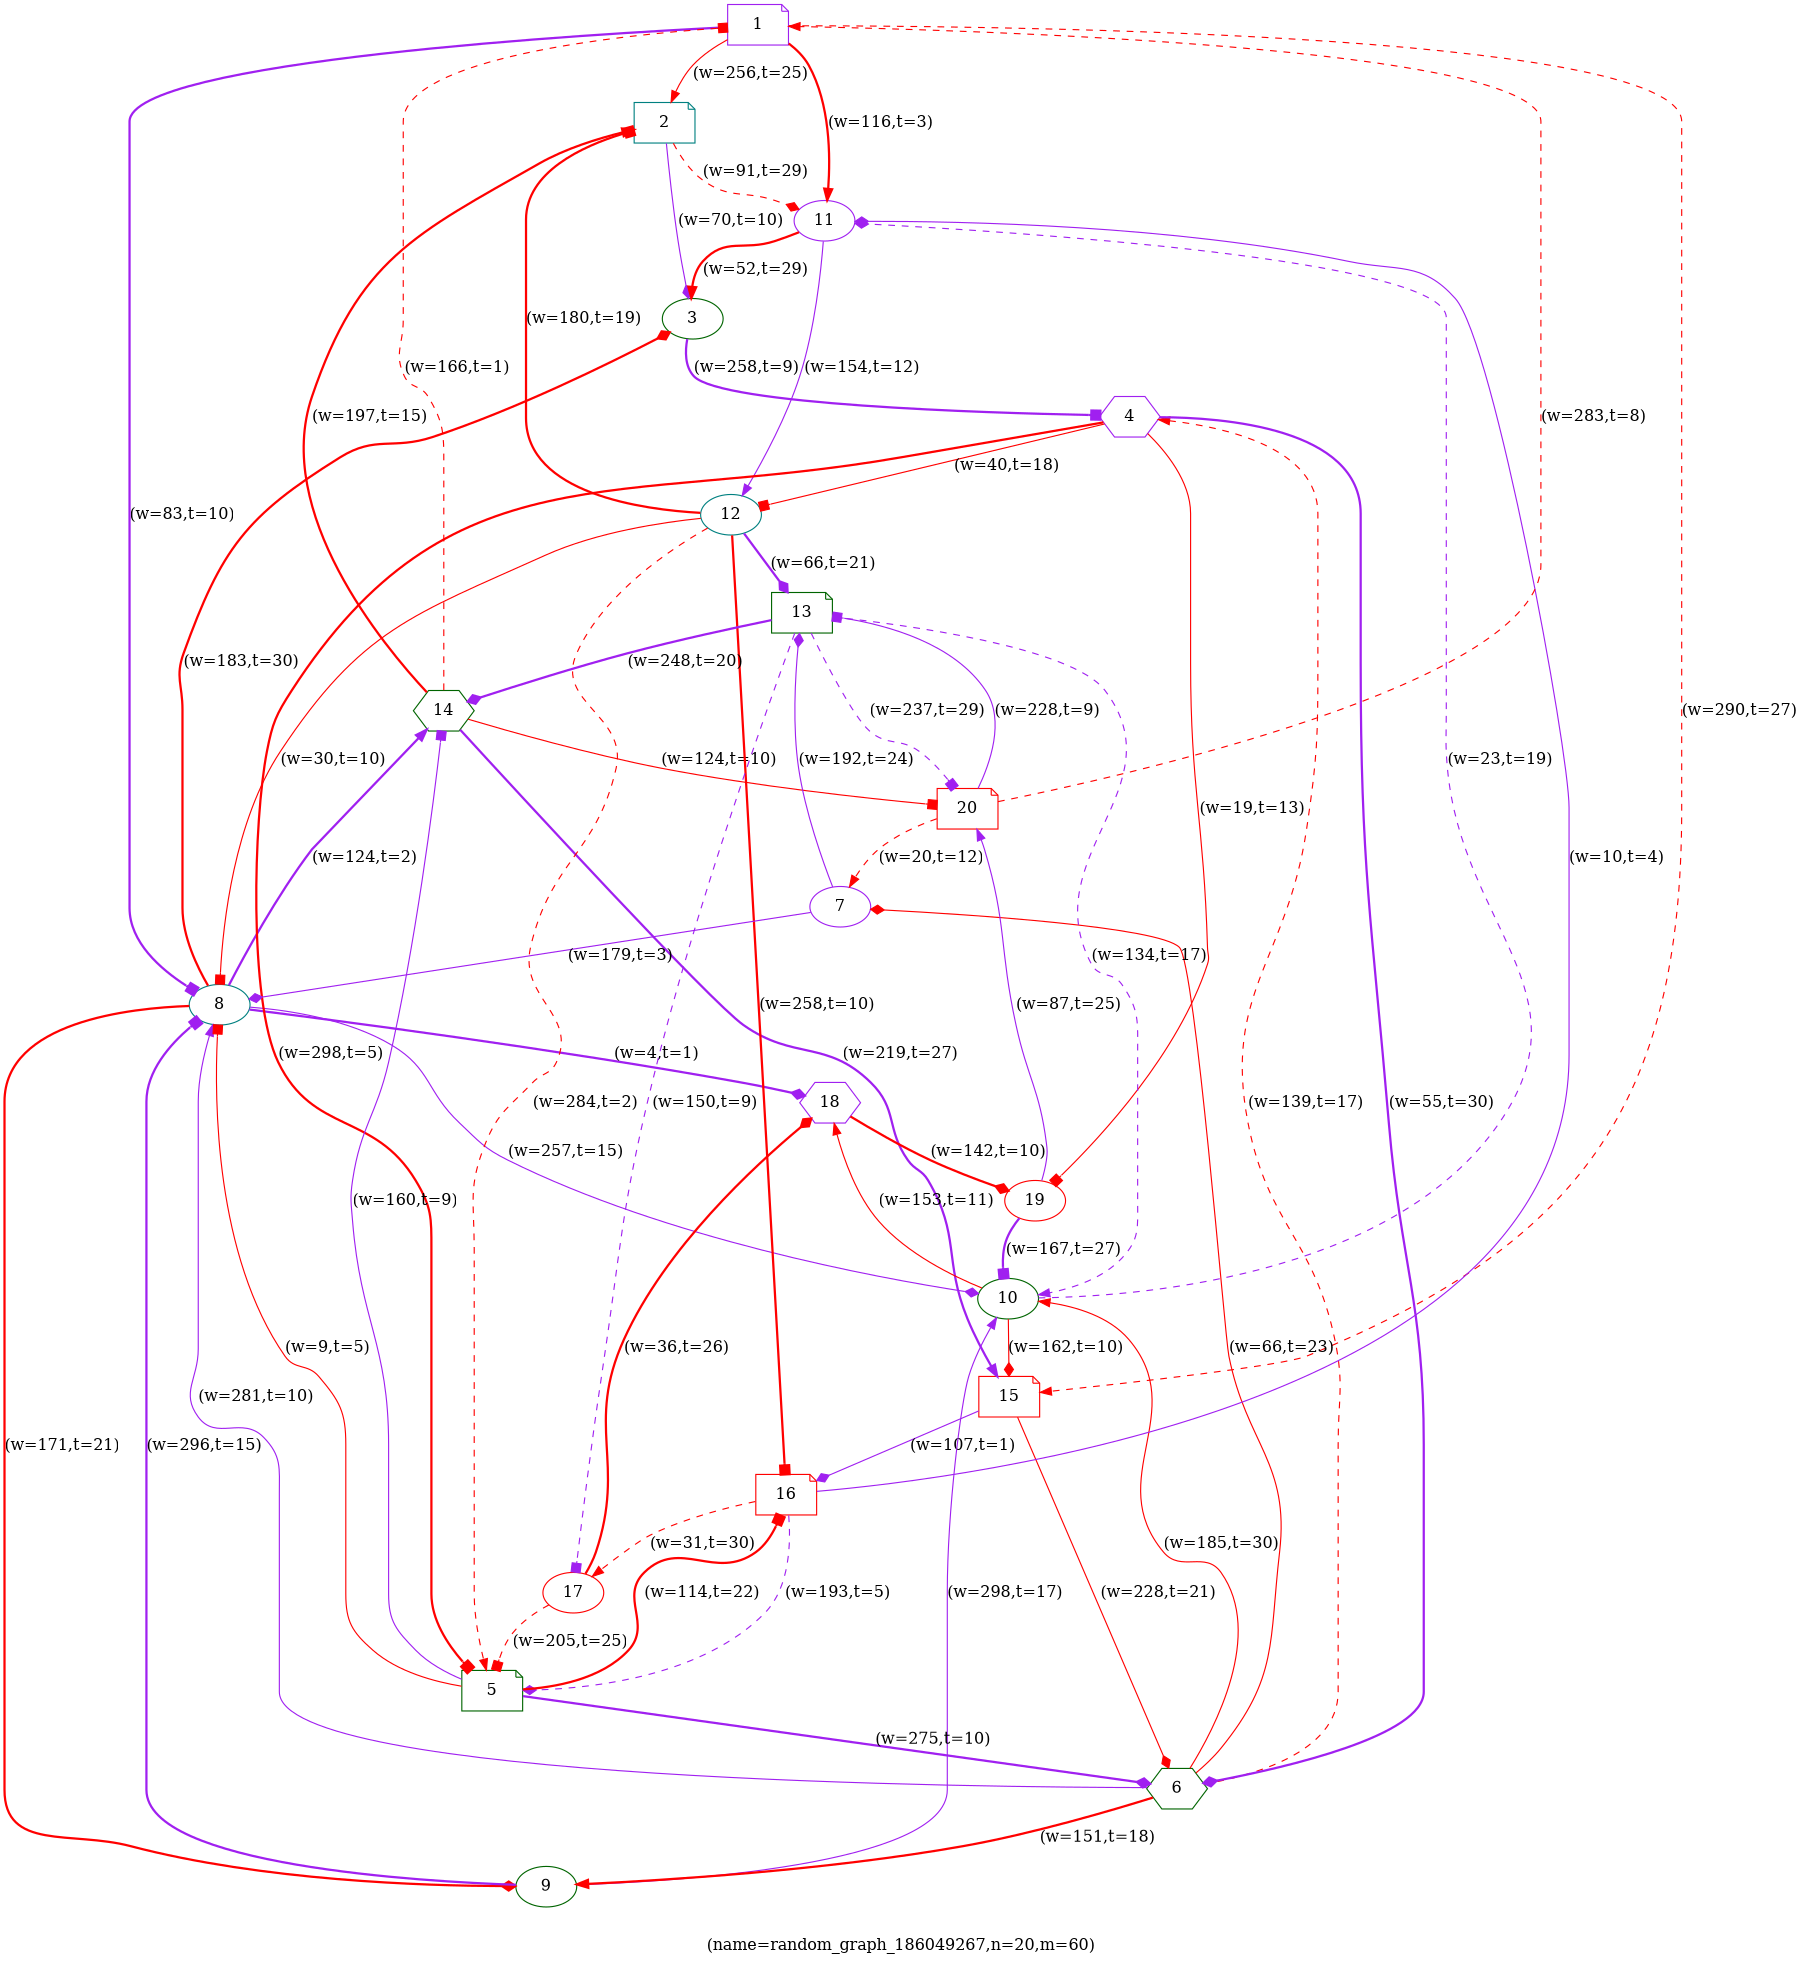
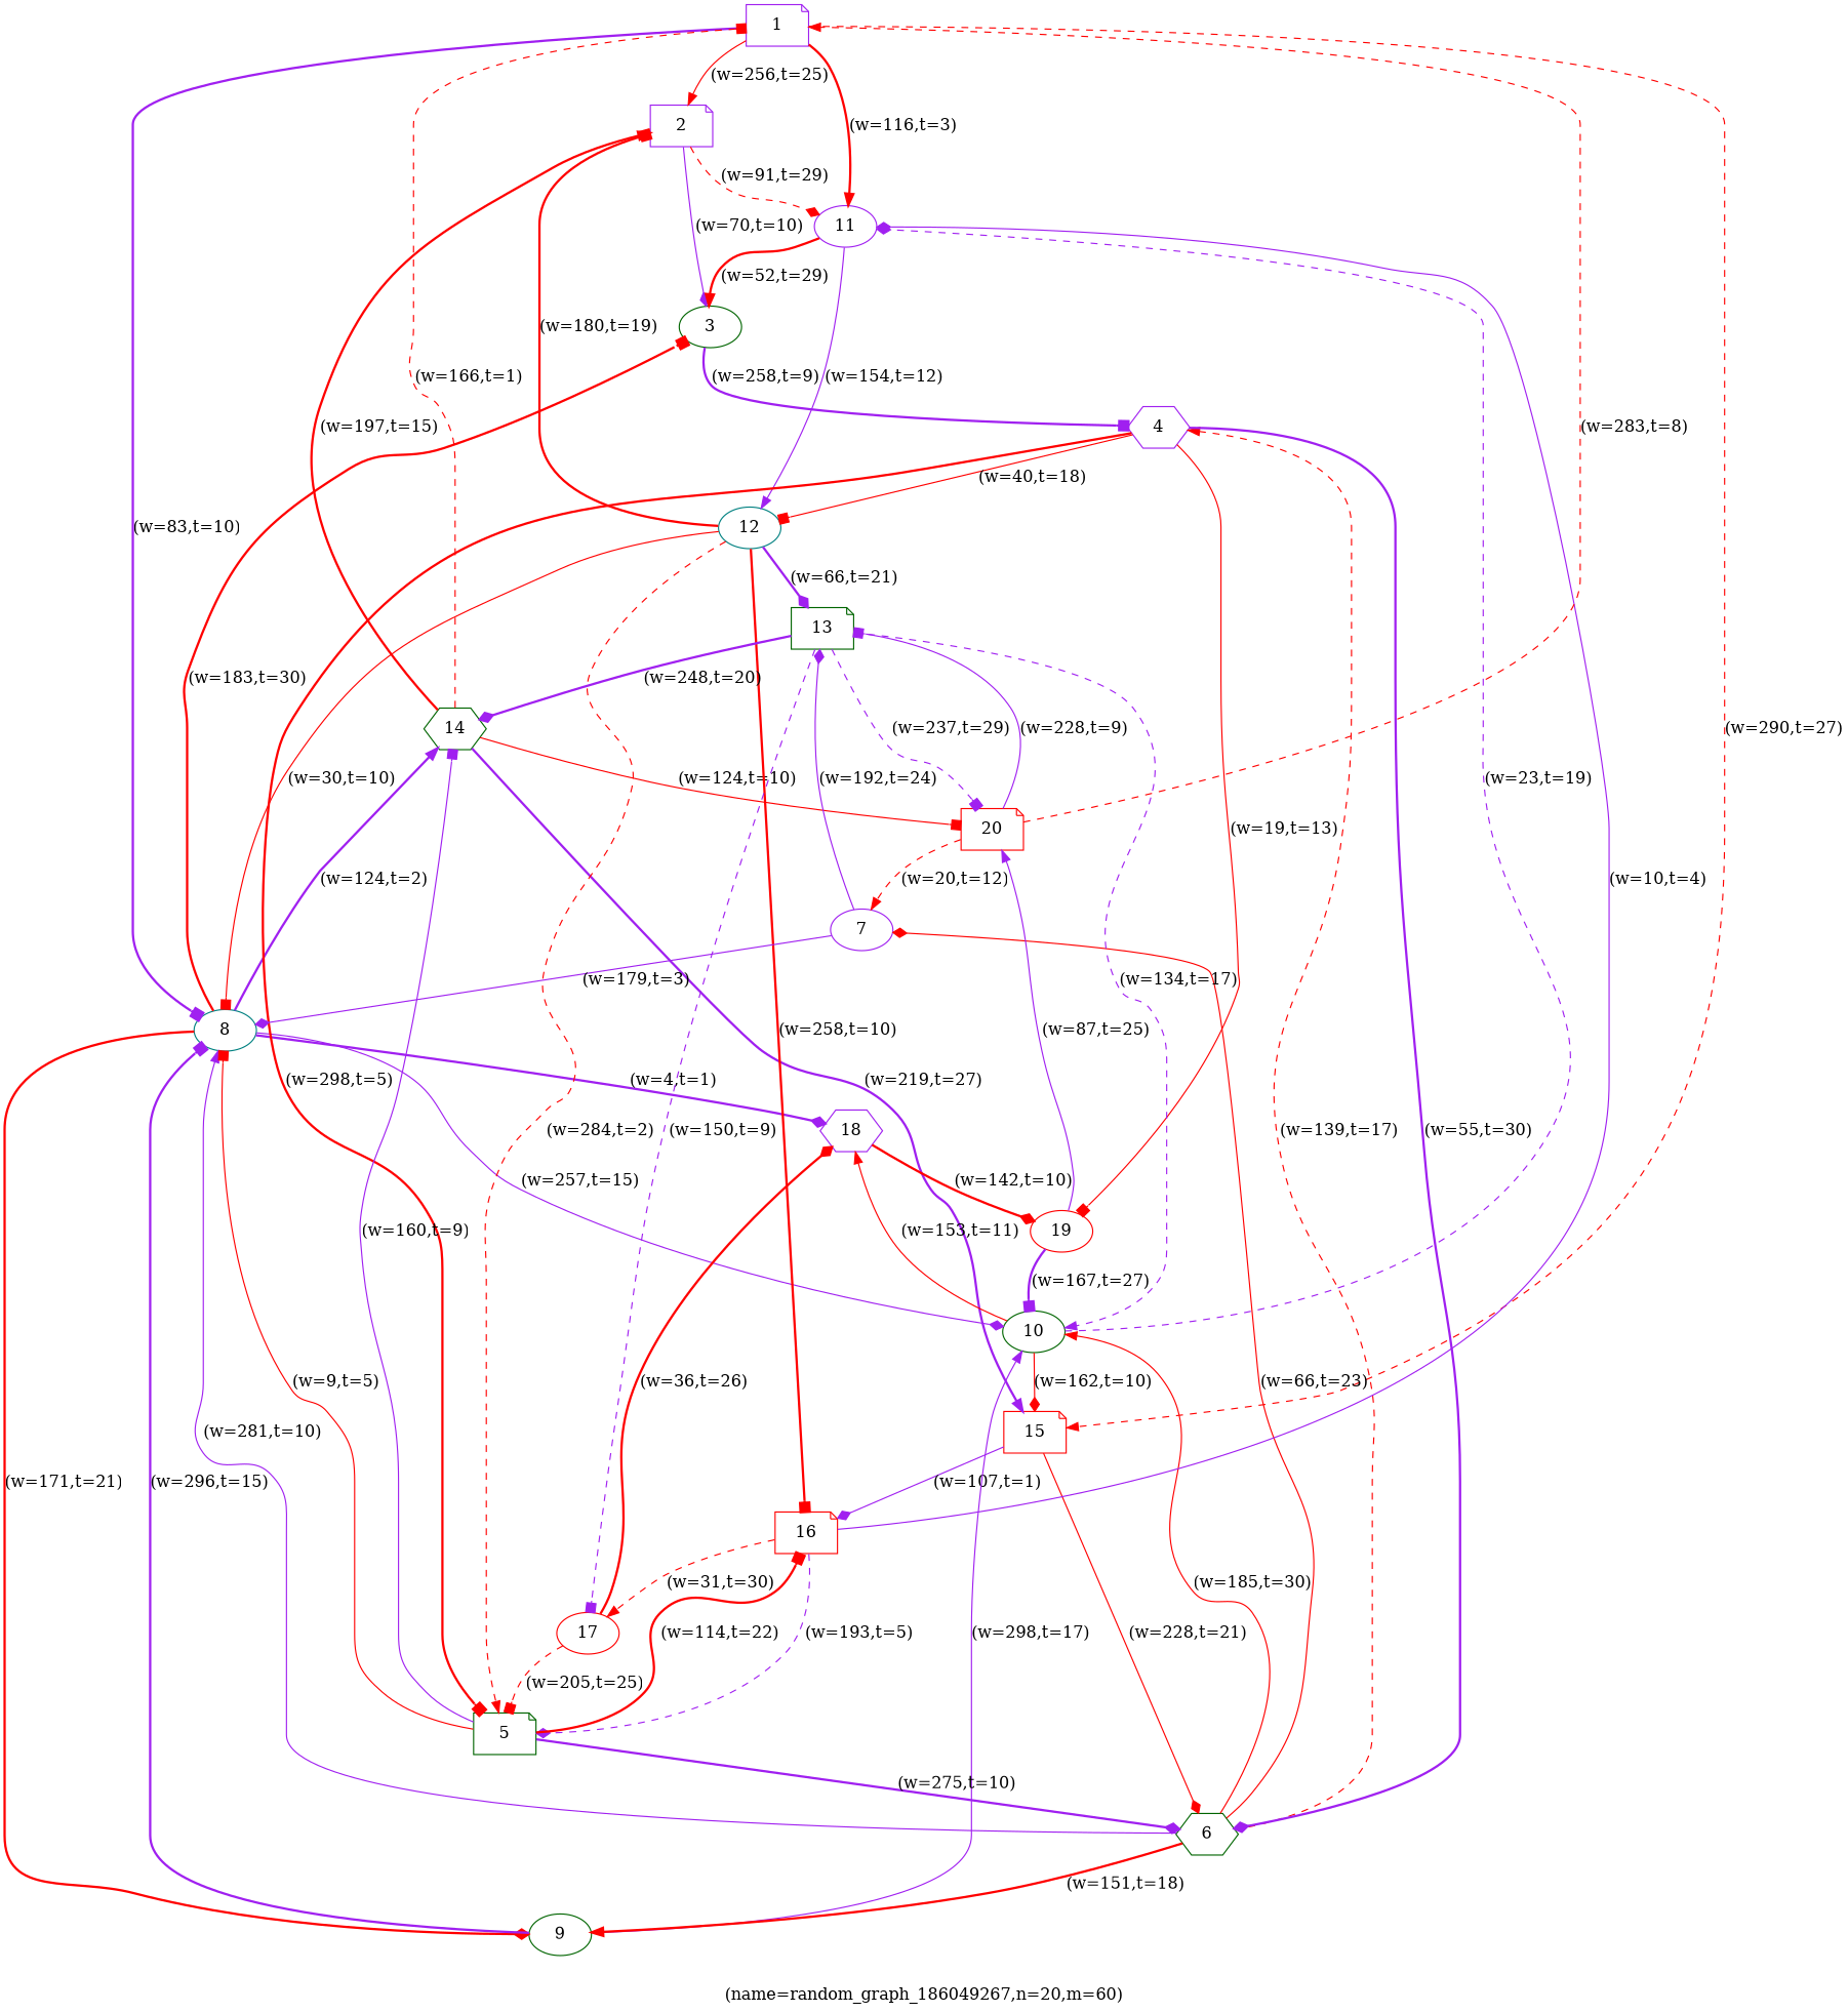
  digraph {
    label="(name=random_graph_186049267,n=20,m=60)"
    node [color=darkgreen shape=ellipse]
    edge [arrowhead=diamond color=red style=solid]
    n1 [color=purple label=1 shape=note]
-   n2 [color=teal label=2 shape=note]
+   n2 [color=purple label=2 shape=note]
    n3 [color=teal label=8]
    n4 [color=purple label=11]
    n5 [color=red label=15 shape=note]
    n6 [label=3]
    n7 [label=14 shape=hexagon]
    n8 [label=9]
    n9 [label=10]
    n10 [color=purple label=18 shape=hexagon]
    n11 [color=teal label=12]
    n12 [label=6 shape=hexagon]
    n13 [color=red label=16 shape=note]
    n14 [color=purple label=4 shape=hexagon]
    n15 [label=5 shape=note]
    n16 [color=red label=19]
    n17 [color=purple label=7]
    n18 [label=13 shape=note]
    n19 [color=red label=20 shape=note]
    n20 [color=red label=17]
    n1 -> n2 [arrowhead=normal label="(w=256,t=25)"]
    n1 -> n3 [arrowhead=box color=purple label="(w=83,t=10)" style=bold]
    n1 -> n4 [arrowhead=normal label="(w=116,t=3)" style=bold]
    n1 -> n5 [arrowhead=normal label="(w=290,t=27)" style=dashed]
    n2 -> n4 [label="(w=91,t=29)" style=dashed]
    n2 -> n6 [color=purple label="(w=70,t=10)"]
-   n3 -> n6 [label="(w=183,t=30)" style=bold]
+   n3 -> n6 [arrowhead=box label="(w=183,t=30)" style=bold]
    n3 -> n7 [arrowhead=normal color=purple label="(w=124,t=2)" style=bold]
    n3 -> n8 [label="(w=171,t=21)" style=bold]
    n3 -> n9 [color=purple label="(w=257,t=15)"]
    n3 -> n10 [color=purple label="(w=4,t=1)" style=bold]
    n4 -> n6 [arrowhead=normal label="(w=52,t=29)" style=bold]
    n4 -> n11 [arrowhead=normal color=purple label="(w=154,t=12)"]
    n5 -> n12 [label="(w=228,t=21)"]
    n5 -> n13 [color=purple label="(w=107,t=1)"]
    n6 -> n14 [arrowhead=box color=purple label="(w=258,t=9)" style=bold]
    n7 -> n1 [arrowhead=box label="(w=166,t=1)" style=dashed]
    n7 -> n2 [arrowhead=normal label="(w=197,t=15)" style=bold]
    n7 -> n5 [arrowhead=normal color=purple label="(w=219,t=27)" style=bold]
    n7 -> n19 [arrowhead=box label="(w=124,t=10)"]
    n8 -> n3 [arrowhead=box color=purple label="(w=296,t=15)" style=bold]
    n8 -> n9 [arrowhead=normal color=purple label="(w=298,t=17)"]
    n9 -> n4 [color=purple label="(w=23,t=19)" style=dashed]
    n9 -> n5 [label="(w=162,t=10)"]
    n9 -> n10 [arrowhead=normal label="(w=153,t=11)"]
    n10 -> n16 [label="(w=142,t=10)" style=bold]
    n11 -> n2 [arrowhead=box label="(w=180,t=19)" style=bold]
    n11 -> n3 [arrowhead=box label="(w=30,t=10)"]
    n11 -> n13 [arrowhead=box label="(w=258,t=10)" style=bold]
    n11 -> n15 [arrowhead=normal label="(w=284,t=2)" style=dashed]
    n11 -> n18 [color=purple label="(w=66,t=21)" style=bold]
    n12 -> n3 [arrowhead=normal color=purple label="(w=281,t=10)"]
    n12 -> n8 [arrowhead=normal label="(w=151,t=18)" style=bold]
    n12 -> n9 [arrowhead=normal label="(w=185,t=30)"]
    n12 -> n14 [arrowhead=normal label="(w=139,t=17)" style=dashed]
    n12 -> n17 [label="(w=66,t=23)"]
    n13 -> n4 [color=purple label="(w=10,t=4)"]
    n13 -> n15 [color=purple label="(w=193,t=5)" style=dashed]
    n13 -> n20 [arrowhead=normal label="(w=31,t=30)" style=dashed]
    n14 -> n11 [arrowhead=box label="(w=40,t=18)"]
    n14 -> n12 [color=purple label="(w=55,t=30)" style=bold]
    n14 -> n15 [arrowhead=box label="(w=298,t=5)" style=bold]
    n14 -> n16 [arrowhead=box label="(w=19,t=13)"]
    n15 -> n3 [arrowhead=box label="(w=9,t=5)"]
    n15 -> n7 [arrowhead=box color=purple label="(w=160,t=9)"]
    n15 -> n12 [color=purple label="(w=275,t=10)" style=bold]
    n15 -> n13 [arrowhead=box label="(w=114,t=22)" style=bold]
    n16 -> n9 [arrowhead=box color=purple label="(w=167,t=27)" style=bold]
    n16 -> n19 [arrowhead=normal color=purple label="(w=87,t=25)"]
    n17 -> n3 [color=purple label="(w=179,t=3)"]
    n17 -> n18 [color=purple label="(w=192,t=24)"]
    n18 -> n7 [color=purple label="(w=248,t=20)" style=bold]
    n18 -> n9 [arrowhead=normal color=purple label="(w=134,t=17)" style=dashed]
    n18 -> n19 [arrowhead=box color=purple label="(w=237,t=29)" style=dashed]
    n18 -> n20 [arrowhead=box color=purple label="(w=150,t=9)" style=dashed]
    n19 -> n1 [arrowhead=normal label="(w=283,t=8)" style=dashed]
    n19 -> n17 [arrowhead=normal label="(w=20,t=12)" style=dashed]
    n19 -> n18 [arrowhead=box color=purple label="(w=228,t=9)"]
    n20 -> n10 [label="(w=36,t=26)" style=bold]
    n20 -> n15 [arrowhead=box label="(w=205,t=25)" style=dashed]
  }
